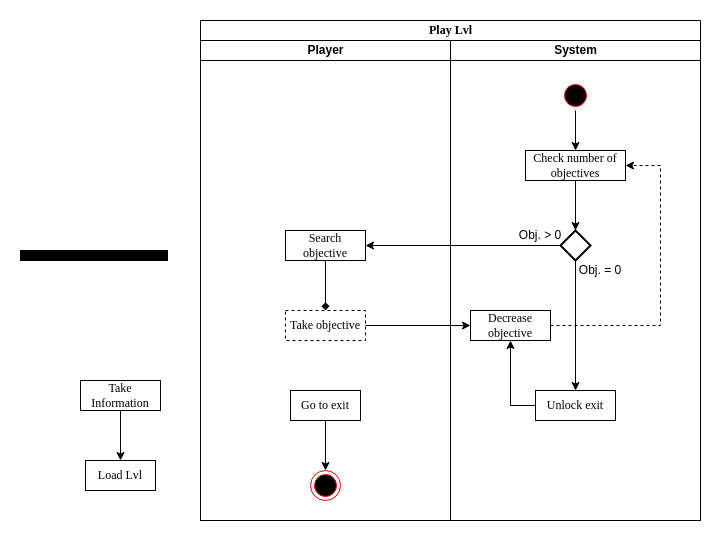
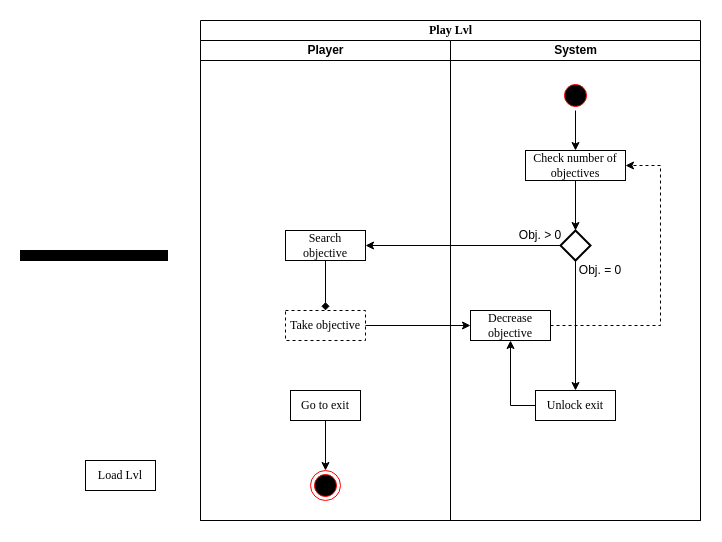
  <mxCell id="0" />
  <mxCell id="1" parent="0" />
  <mxCell id="2" value="Play Lvl" style="swimlane;html=1;childLayout=stackLayout;startSize=20;rounded=0;shadow=0;comic=0;labelBackgroundColor=none;strokeWidth=1;fontFamily=Verdana;fontSize=12;align=center;" vertex="1" parent="1"><mxGeometry x="200" width="500" height="500" as="geometry" y="20" /></mxCell>
  <mxCell id="3" value="Player" style="swimlane;html=1;startSize=20;" vertex="1" parent="2"><mxGeometry y="20" width="250" height="480" as="geometry" /></mxCell>
  <mxCell id="4" style="edgeStyle=orthogonalEdgeStyle;rounded=0;orthogonalLoop=1;jettySize=auto;html=1;exitX=0.5;exitY=1;exitDx=0;exitDy=0;entryX=0.5;entryY=0;entryDx=0;entryDy=0;endArrow=diamond;" edge="1" parent="3" source="5" target="6"><mxGeometry relative="1" as="geometry" /></mxCell>
  <mxCell id="5" value="Search objective" style="rounded=0;whiteSpace=wrap;html=1;shadow=0;comic=0;labelBackgroundColor=none;strokeWidth=1;fontFamily=Verdana;fontSize=12;align=center;arcSize=50;" vertex="1" parent="3"><mxGeometry x="85" y="190" width="80" height="30" as="geometry" /></mxCell>
  <mxCell id="6" value="Take objective" style="rounded=0;whiteSpace=wrap;html=1;shadow=0;comic=0;labelBackgroundColor=none;strokeWidth=1;fontFamily=Verdana;fontSize=12;align=center;arcSize=50;dashed=1;" vertex="1" parent="3"><mxGeometry x="85" y="270" width="80" height="30" as="geometry" /></mxCell>
  <mxCell id="7" style="edgeStyle=orthogonalEdgeStyle;rounded=0;orthogonalLoop=1;jettySize=auto;html=1;exitX=0.5;exitY=1;exitDx=0;exitDy=0;entryX=0.5;entryY=0;entryDx=0;entryDy=0;" edge="1" parent="3" source="8" target="9"><mxGeometry relative="1" as="geometry" /></mxCell>
  <mxCell id="8" value="Go to exit" style="rounded=0;whiteSpace=wrap;html=1;shadow=0;comic=0;labelBackgroundColor=none;strokeWidth=1;fontFamily=Verdana;fontSize=12;align=center;arcSize=50;" vertex="1" parent="3"><mxGeometry x="90" y="350" width="70" height="30" as="geometry" /></mxCell>
  <mxCell id="9" value="" style="ellipse;html=1;shape=endState;fillColor=#000000;strokeColor=#ff0000;" vertex="1" parent="3"><mxGeometry x="110" y="430" width="30" height="30" as="geometry" /></mxCell>
  <mxCell id="10" value="System" style="swimlane;html=1;startSize=20;" vertex="1" parent="2"><mxGeometry x="250" y="20" width="250" height="480" as="geometry" /></mxCell>
  <mxCell id="11" style="edgeStyle=orthogonalEdgeStyle;rounded=0;orthogonalLoop=1;jettySize=auto;html=1;exitX=0.5;exitY=1;exitDx=0;exitDy=0;entryX=0.5;entryY=0;entryDx=0;entryDy=0;" edge="1" parent="10" source="12" target="14"><mxGeometry relative="1" as="geometry" /></mxCell>
  <mxCell id="12" value="" style="ellipse;html=1;shape=startState;fillColor=#000000;strokeColor=#ff0000;" vertex="1" parent="10"><mxGeometry x="110" y="40" width="30" height="30" as="geometry" /></mxCell>
  <mxCell id="13" style="edgeStyle=orthogonalEdgeStyle;rounded=0;orthogonalLoop=1;jettySize=auto;html=1;exitX=0.5;exitY=1;exitDx=0;exitDy=0;entryX=0.5;entryY=0;entryDx=0;entryDy=0;" edge="1" parent="10" source="14" target="16"><mxGeometry relative="1" as="geometry" /></mxCell>
  <mxCell id="14" value="Check number of objectives" style="rounded=0;whiteSpace=wrap;html=1;shadow=0;comic=0;labelBackgroundColor=none;strokeWidth=1;fontFamily=Verdana;fontSize=12;align=center;arcSize=50;" vertex="1" parent="10"><mxGeometry x="75" y="110" width="100" height="30" as="geometry" /></mxCell>
  <mxCell id="15" style="edgeStyle=orthogonalEdgeStyle;rounded=0;orthogonalLoop=1;jettySize=auto;html=1;exitX=0.5;exitY=1;exitDx=0;exitDy=0;entryX=0.5;entryY=0;entryDx=0;entryDy=0;" edge="1" parent="10" source="16" target="17"><mxGeometry relative="1" as="geometry" /></mxCell>
  <mxCell id="16" value="" style="rhombus;whiteSpace=wrap;html=1;strokeColor=default;strokeWidth=2;fillColor=#FFFFFF;" vertex="1" parent="10"><mxGeometry x="110" y="190" width="30" height="30" as="geometry" /></mxCell>
  <mxCell id="17" value="Unlock exit" style="rounded=0;whiteSpace=wrap;html=1;shadow=0;comic=0;labelBackgroundColor=none;strokeWidth=1;fontFamily=Verdana;fontSize=12;align=center;arcSize=50;" vertex="1" parent="10"><mxGeometry x="85" y="350" width="80" height="30" as="geometry" /></mxCell>
  <mxCell id="18" style="edgeStyle=orthogonalEdgeStyle;rounded=0;orthogonalLoop=1;jettySize=auto;html=1;exitX=1;exitY=0.5;exitDx=0;exitDy=0;entryX=1;entryY=0.5;entryDx=0;entryDy=0;dashed=1;" edge="1" parent="10" source="19" target="14"><mxGeometry relative="1" as="geometry"><Array as="points"><mxPoint x="210" y="285" /><mxPoint x="210" y="125" /></Array></mxGeometry></mxCell>
  <mxCell id="19" value="Decrease objective" style="rounded=0;whiteSpace=wrap;html=1;shadow=0;comic=0;labelBackgroundColor=none;strokeWidth=1;fontFamily=Verdana;fontSize=12;align=center;arcSize=50;" vertex="1" parent="10"><mxGeometry x="20" y="270" width="80" height="30" as="geometry" /></mxCell>
  <mxCell id="20" value="Obj. &amp;gt; 0" style="text;html=1;strokeColor=none;fillColor=none;align=center;verticalAlign=middle;whiteSpace=wrap;rounded=0;" vertex="1" parent="10"><mxGeometry x="60" y="185" width="60" height="20" as="geometry" /></mxCell>
  <mxCell id="21" value="Obj. = 0" style="text;html=1;strokeColor=none;fillColor=none;align=center;verticalAlign=middle;whiteSpace=wrap;rounded=0;" vertex="1" parent="10"><mxGeometry x="120" y="220" width="60" height="20" as="geometry" /></mxCell>
  <mxCell id="22" style="edgeStyle=orthogonalEdgeStyle;rounded=0;orthogonalLoop=1;jettySize=auto;html=1;exitX=0;exitY=0.5;exitDx=0;exitDy=0;entryX=1;entryY=0.5;entryDx=0;entryDy=0;" edge="1" parent="2" source="16" target="5"><mxGeometry relative="1" as="geometry" /></mxCell>
  <mxCell id="23" style="edgeStyle=orthogonalEdgeStyle;rounded=0;orthogonalLoop=1;jettySize=auto;html=1;exitX=1;exitY=0.5;exitDx=0;exitDy=0;entryX=0;entryY=0.5;entryDx=0;entryDy=0;" edge="1" parent="2" source="6" target="19"><mxGeometry relative="1" as="geometry" /></mxCell>
  <mxCell id="24" style="edgeStyle=orthogonalEdgeStyle;rounded=0;orthogonalLoop=1;jettySize=auto;html=1;exitX=0;exitY=0.5;exitDx=0;exitDy=0;" edge="1" parent="2" source="17" target="19"><mxGeometry relative="1" as="geometry" /></mxCell>
  <mxCell id="25" value="" style="whiteSpace=wrap;html=1;rounded=0;shadow=0;comic=0;labelBackgroundColor=none;strokeWidth=1;fillColor=#000000;fontFamily=Verdana;fontSize=12;align=center;rotation=0;" vertex="1" parent="1"><mxGeometry x="20" y="250" width="147" height="10" as="geometry" /></mxCell>
- <mxCell id="26" style="edgeStyle=orthogonalEdgeStyle;rounded=0;orthogonalLoop=1;jettySize=auto;html=1;exitX=0.5;exitY=1;exitDx=0;exitDy=0;entryX=0.5;entryY=0;entryDx=0;entryDy=0;" edge="1" parent="1" source="27" target="28"><mxGeometry relative="1" as="geometry" /></mxCell>
- <mxCell id="27" value="Take Information" style="rounded=0;whiteSpace=wrap;html=1;shadow=0;comic=0;labelBackgroundColor=none;strokeWidth=1;fontFamily=Verdana;fontSize=12;align=center;arcSize=50;" vertex="1" parent="1"><mxGeometry x="80" y="380" width="80" height="30" as="geometry" /></mxCell>
  <mxCell id="28" value="Load Lvl" style="rounded=0;whiteSpace=wrap;html=1;shadow=0;comic=0;labelBackgroundColor=none;strokeWidth=1;fontFamily=Verdana;fontSize=12;align=center;arcSize=50;" vertex="1" parent="1"><mxGeometry x="85" y="460" width="70" height="30" as="geometry" /></mxCell>
